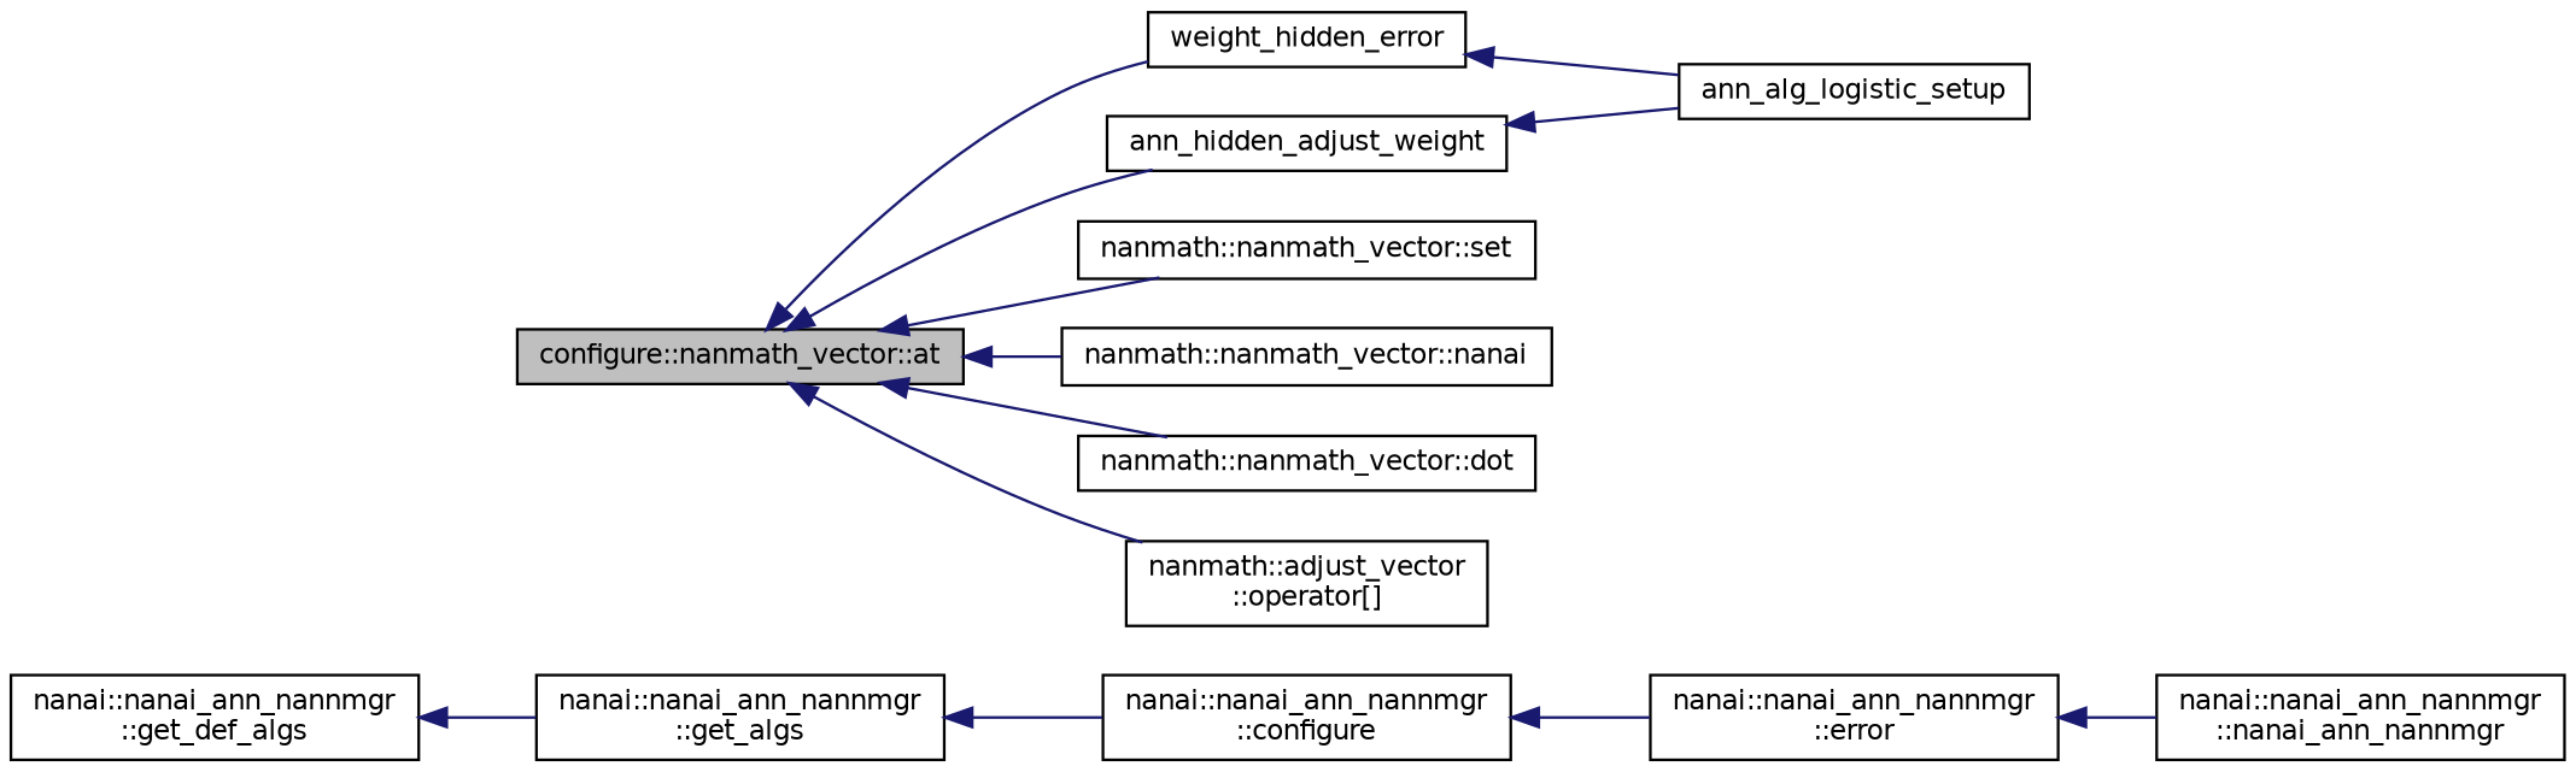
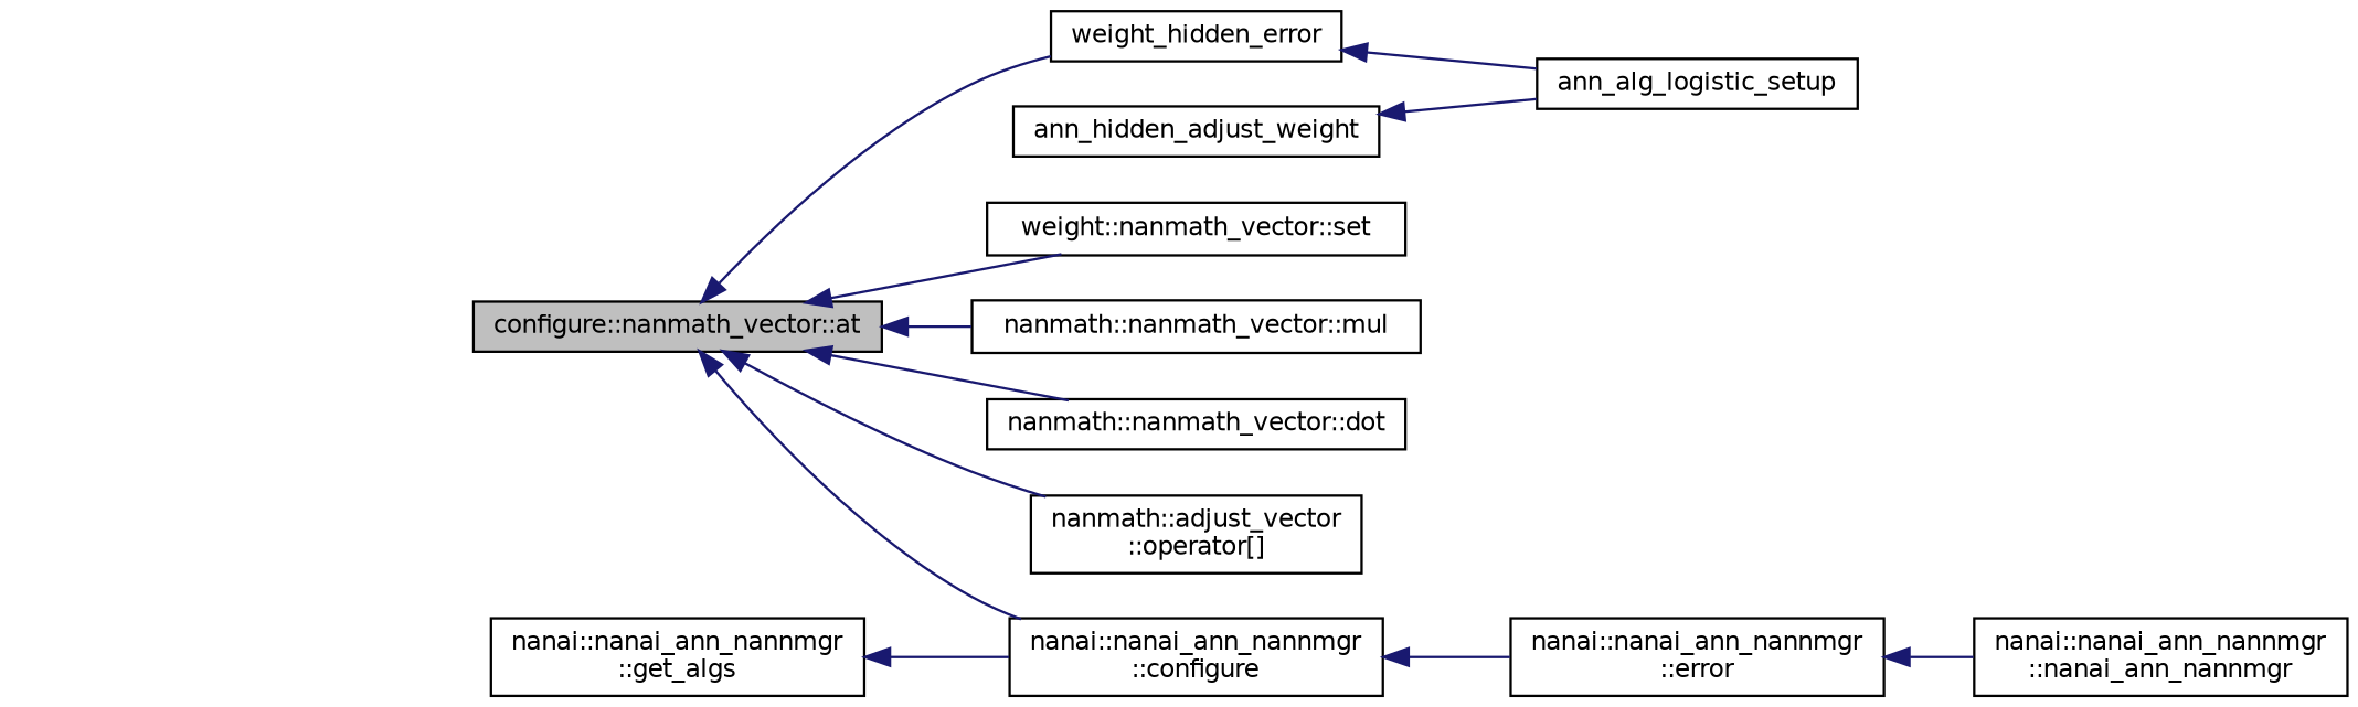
  digraph {
    rankdir=LR
    node [color=black fillcolor=white fontname=Helvetica fontsize=10 shape=record style=filled]
    edge [color=midnightblue dir=back fontname=Helvetica fontsize=10 labelfontname=Helvetica labelfontsize=10 style=solid]
    n1 [fillcolor=grey75 fontcolor=black height=0.2 label="configure::nanmath_vector::at" width=0.4]
    n2 [height=0.2 label=weight_hidden_error width=0.4]
    n3 [height=0.2 label=ann_hidden_adjust_weight width=0.4]
-   n4 [height=0.2 label="nanmath::nanmath_vector::set" width=0.4]
-   n5 [height=0.2 label="nanmath::nanmath_vector::nanai" width=0.4]
+   n4 [height=0.2 label="weight::nanmath_vector::set" width=0.4]
+   n5 [height=0.2 label="nanmath::nanmath_vector::mul" width=0.4]
    n6 [height=0.2 label="nanmath::nanmath_vector::dot" width=0.4]
    n7 [height=0.2 label="nanmath::adjust_vector\l::operator[]" width=0.4]
    n8 [height=0.2 label=ann_alg_logistic_setup width=0.4]
-   n9 [height=0.2 label="nanai::nanai_ann_nannmgr\l::get_def_algs" width=0.4]
    n10 [height=0.2 label="nanai::nanai_ann_nannmgr\l::get_algs" width=0.4]
    n11 [height=0.2 label="nanai::nanai_ann_nannmgr\l::configure" width=0.4]
    n12 [height=0.2 label="nanai::nanai_ann_nannmgr\l::error" width=0.4]
    n13 [height=0.2 label="nanai::nanai_ann_nannmgr\l::nanai_ann_nannmgr" width=0.4]
    n1 -> n2
-   n1 -> n3
+   n1 -> n11
    n1 -> n4
    n1 -> n5
    n1 -> n6
    n1 -> n7
    n2 -> n8
    n3 -> n8
-   n9 -> n10
    n10 -> n11
    n11 -> n12
    n12 -> n13
  }
